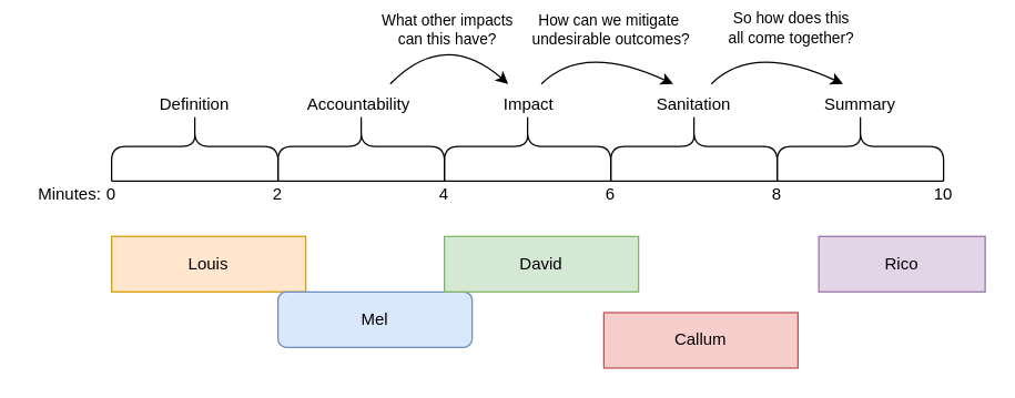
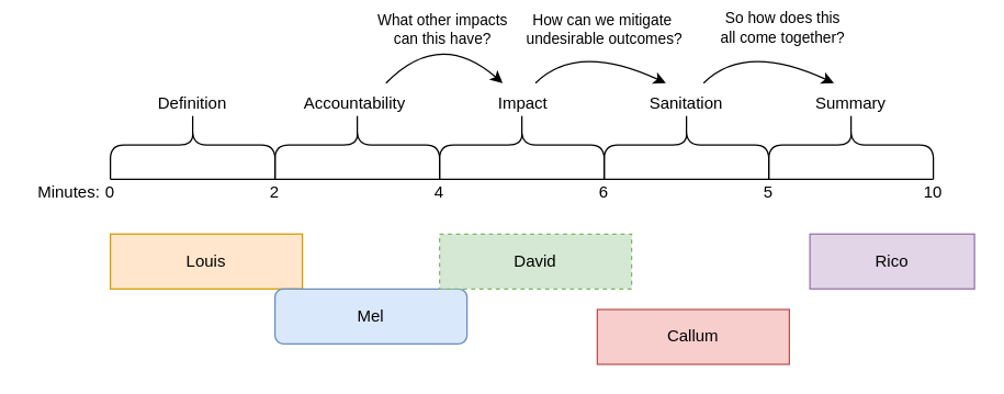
  <mxCell id="0" />
  <mxCell id="1" parent="0" />
  <mxCell id="2" value="" style="endArrow=none;html=1;rounded=0;" parent="1" edge="1"><mxGeometry width="50" height="50" relative="1" as="geometry"><mxPoint x="80" y="130" as="sourcePoint" /><mxPoint x="680" y="130" as="targetPoint" /></mxGeometry></mxCell>
  <mxCell id="3" value="0" style="text;html=1;strokeColor=none;fillColor=none;align=center;verticalAlign=middle;whiteSpace=wrap;rounded=0;" parent="1" vertex="1"><mxGeometry x="70" y="130" width="20" height="20" as="geometry" /></mxCell>
  <mxCell id="4" value="Definition" style="text;html=1;strokeColor=none;fillColor=none;align=center;verticalAlign=middle;whiteSpace=wrap;rounded=0;" parent="1" vertex="1"><mxGeometry x="110" y="60" width="60" height="30" as="geometry" /></mxCell>
  <mxCell id="5" value="Minutes:" style="text;html=1;strokeColor=none;fillColor=none;align=center;verticalAlign=middle;whiteSpace=wrap;rounded=0;" parent="1" vertex="1"><mxGeometry x="20" y="125" width="60" height="30" as="geometry" /></mxCell>
  <mxCell id="6" value="2" style="text;html=1;strokeColor=none;fillColor=none;align=center;verticalAlign=middle;whiteSpace=wrap;rounded=0;" parent="1" vertex="1"><mxGeometry x="170" y="125" width="60" height="30" as="geometry" /></mxCell>
  <mxCell id="7" value="4" style="text;html=1;strokeColor=none;fillColor=none;align=center;verticalAlign=middle;whiteSpace=wrap;rounded=0;" parent="1" vertex="1"><mxGeometry x="290" y="125" width="60" height="30" as="geometry" /></mxCell>
  <mxCell id="8" value="6" style="text;html=1;strokeColor=none;fillColor=none;align=center;verticalAlign=middle;whiteSpace=wrap;rounded=0;" parent="1" vertex="1"><mxGeometry x="410" y="125" width="60" height="30" as="geometry" /></mxCell>
- <mxCell id="9" value="8" style="text;html=1;strokeColor=none;fillColor=none;align=center;verticalAlign=middle;whiteSpace=wrap;rounded=0;" parent="1" vertex="1"><mxGeometry x="530" y="125" width="60" height="30" as="geometry" /></mxCell>
+ <mxCell id="9" value="5" style="text;html=1;strokeColor=none;fillColor=none;align=center;verticalAlign=middle;whiteSpace=wrap;rounded=0;" parent="1" vertex="1"><mxGeometry x="530" y="125" width="60" height="30" as="geometry" /></mxCell>
  <mxCell id="10" value="10" style="text;html=1;strokeColor=none;fillColor=none;align=center;verticalAlign=middle;whiteSpace=wrap;rounded=0;" parent="1" vertex="1"><mxGeometry x="650" y="125" width="60" height="30" as="geometry" /></mxCell>
  <mxCell id="11" value="Louis" style="rounded=0;whiteSpace=wrap;html=1;fillColor=#ffe6cc;strokeColor=#d79b00;" parent="1" vertex="1"><mxGeometry x="80" y="170" width="140" height="40" as="geometry" /></mxCell>
  <mxCell id="12" value="Mel" style="whiteSpace=wrap;html=1;fillColor=#dae8fc;strokeColor=#6c8ebf;rounded=1;" parent="1" vertex="1"><mxGeometry x="200" y="210" width="140" height="40" as="geometry" /></mxCell>
- <mxCell id="13" value="David" style="rounded=0;whiteSpace=wrap;html=1;fillColor=#d5e8d4;strokeColor=#82b366;" parent="1" vertex="1"><mxGeometry x="320" y="170" width="140" height="40" as="geometry" /></mxCell>
+ <mxCell id="13" value="David" style="rounded=0;whiteSpace=wrap;html=1;fillColor=#d5e8d4;strokeColor=#82b366;dashed=1;" parent="1" vertex="1"><mxGeometry x="320" y="170" width="140" height="40" as="geometry" /></mxCell>
  <mxCell id="14" value="Callum" style="rounded=0;whiteSpace=wrap;html=1;fillColor=#f8cecc;strokeColor=#b85450;" parent="1" vertex="1"><mxGeometry x="435" y="225" width="140" height="40" as="geometry" /></mxCell>
  <mxCell id="15" value="Rico" style="rounded=0;whiteSpace=wrap;html=1;fillColor=#e1d5e7;strokeColor=#9673a6;" parent="1" vertex="1"><mxGeometry x="590" y="170" width="120" height="40" as="geometry" /></mxCell>
  <mxCell id="16" value="Accountability&amp;nbsp;" style="text;html=1;strokeColor=none;fillColor=none;align=center;verticalAlign=middle;whiteSpace=wrap;rounded=0;" parent="1" vertex="1"><mxGeometry x="215" y="60" width="90" height="30" as="geometry" /></mxCell>
  <mxCell id="17" value="" style="shape=curlyBracket;whiteSpace=wrap;html=1;rounded=1;direction=south;" parent="1" vertex="1"><mxGeometry x="80" y="80" width="120" height="50" as="geometry" /></mxCell>
  <mxCell id="18" value="" style="shape=curlyBracket;whiteSpace=wrap;html=1;rounded=1;direction=south;" parent="1" vertex="1"><mxGeometry x="200" y="80" width="120" height="50" as="geometry" /></mxCell>
  <mxCell id="19" value="" style="shape=curlyBracket;whiteSpace=wrap;html=1;rounded=1;direction=south;" parent="1" vertex="1"><mxGeometry x="320" y="80" width="120" height="50" as="geometry" /></mxCell>
  <mxCell id="20" value="Impact" style="text;html=1;strokeColor=none;fillColor=none;align=center;verticalAlign=middle;whiteSpace=wrap;rounded=0;" parent="1" vertex="1"><mxGeometry x="351" y="60" width="60" height="30" as="geometry" /></mxCell>
  <mxCell id="21" value="" style="shape=curlyBracket;whiteSpace=wrap;html=1;rounded=1;direction=south;" parent="1" vertex="1"><mxGeometry x="440" y="80" width="120" height="50" as="geometry" /></mxCell>
  <mxCell id="22" value="Sanitation" style="text;html=1;strokeColor=none;fillColor=none;align=center;verticalAlign=middle;whiteSpace=wrap;rounded=0;" parent="1" vertex="1"><mxGeometry x="470" y="60" width="60" height="30" as="geometry" /></mxCell>
  <mxCell id="23" value="" style="shape=curlyBracket;whiteSpace=wrap;html=1;rounded=1;direction=south;" parent="1" vertex="1"><mxGeometry x="560" y="80" width="120" height="50" as="geometry" /></mxCell>
  <mxCell id="24" value="Summary" style="text;html=1;strokeColor=none;fillColor=none;align=center;verticalAlign=middle;whiteSpace=wrap;rounded=0;" vertex="1" parent="1"><mxGeometry x="590" y="65" width="60" height="20" as="geometry" /></mxCell>
  <mxCell id="25" value="What other impacts &lt;br&gt;can this have?" style="endArrow=classic;html=1;entryX=0.25;entryY=0;entryDx=0;entryDy=0;exitX=0.833;exitY=0;exitDx=0;exitDy=0;exitPerimeter=0;curved=1;" edge="1" parent="1" target="20"><mxGeometry width="50" height="50" relative="1" as="geometry"><mxPoint x="280.95" y="60" as="sourcePoint" /><mxPoint x="351" y="60" as="targetPoint" /><Array as="points"><mxPoint x="320" y="20" /></Array></mxGeometry></mxCell>
  <mxCell id="26" value="How can we mitigate&amp;nbsp;&lt;br&gt;undesirable outcomes?" style="endArrow=classic;html=1;entryX=0.25;entryY=0;entryDx=0;entryDy=0;exitX=0.833;exitY=0;exitDx=0;exitDy=0;exitPerimeter=0;curved=1;" edge="1" parent="1" target="22"><mxGeometry x="-0.006" y="17" width="50" height="50" relative="1" as="geometry"><mxPoint x="389.95" y="60" as="sourcePoint" /><mxPoint x="460" y="60" as="targetPoint" /><Array as="points"><mxPoint x="419.97" y="30" /></Array><mxPoint as="offset" /></mxGeometry></mxCell>
  <mxCell id="27" value="So how does this &lt;br&gt;all come together?" style="endArrow=classic;html=1;entryX=0.25;entryY=0;entryDx=0;entryDy=0;exitX=0.833;exitY=0;exitDx=0;exitDy=0;exitPerimeter=0;curved=1;" edge="1" parent="1"><mxGeometry x="0.109" y="21" width="50" height="50" relative="1" as="geometry"><mxPoint x="512.48" y="60" as="sourcePoint" /><mxPoint x="607.53" y="60" as="targetPoint" /><Array as="points"><mxPoint x="542.5" y="30" /></Array><mxPoint as="offset" /></mxGeometry></mxCell>
